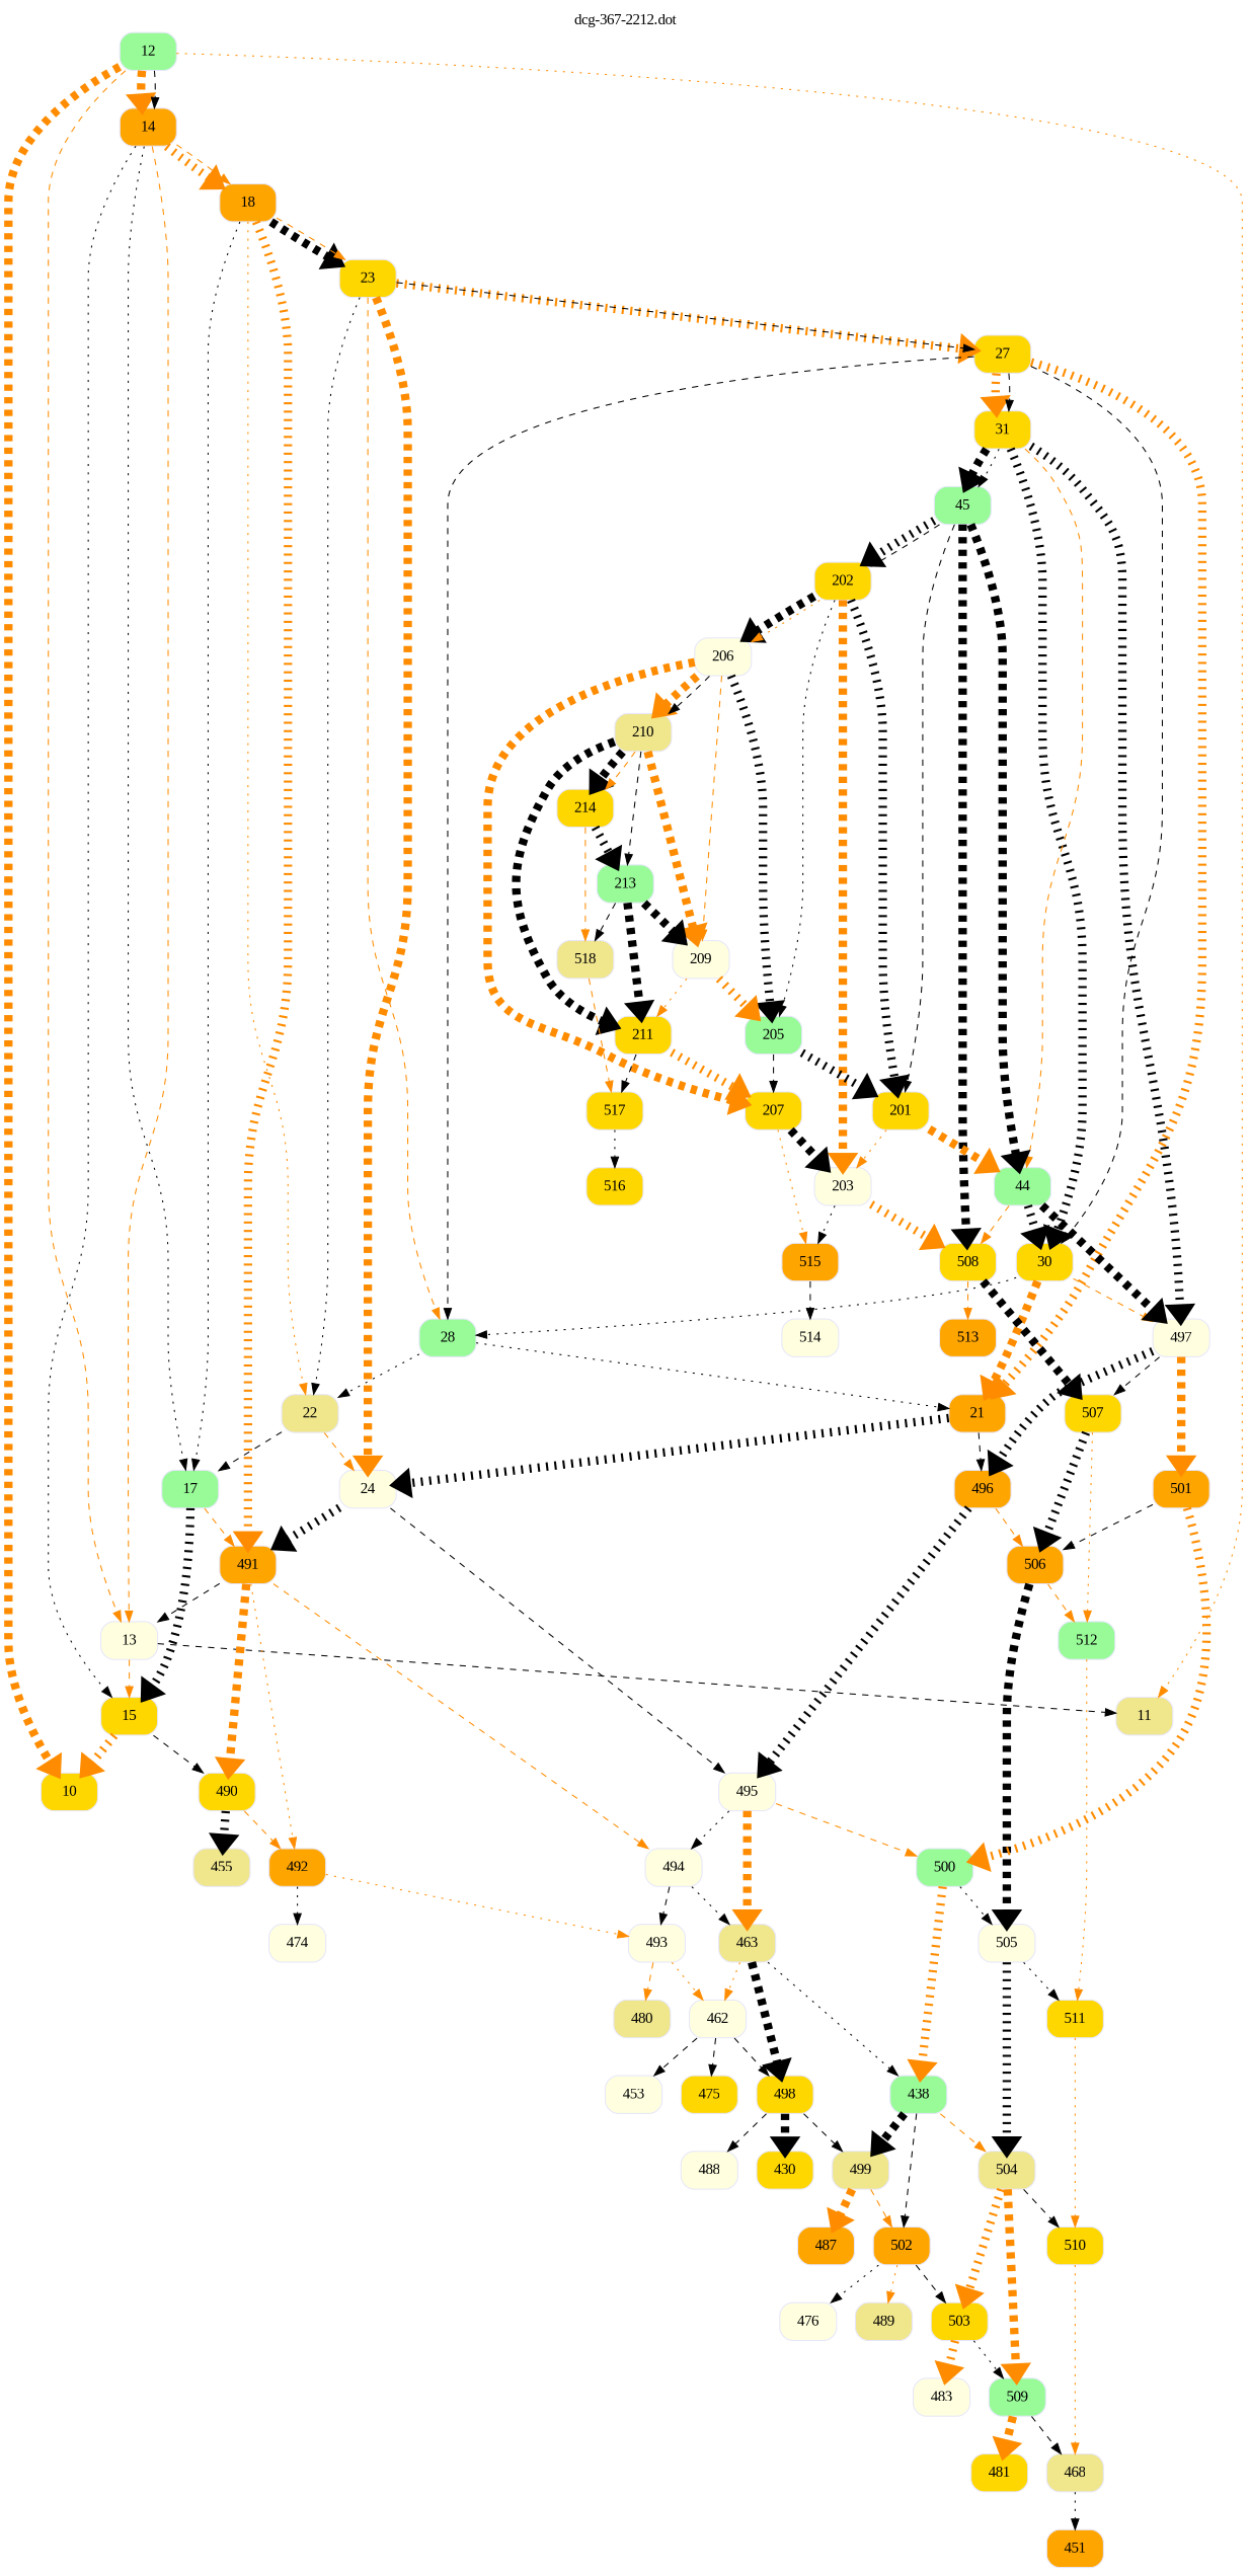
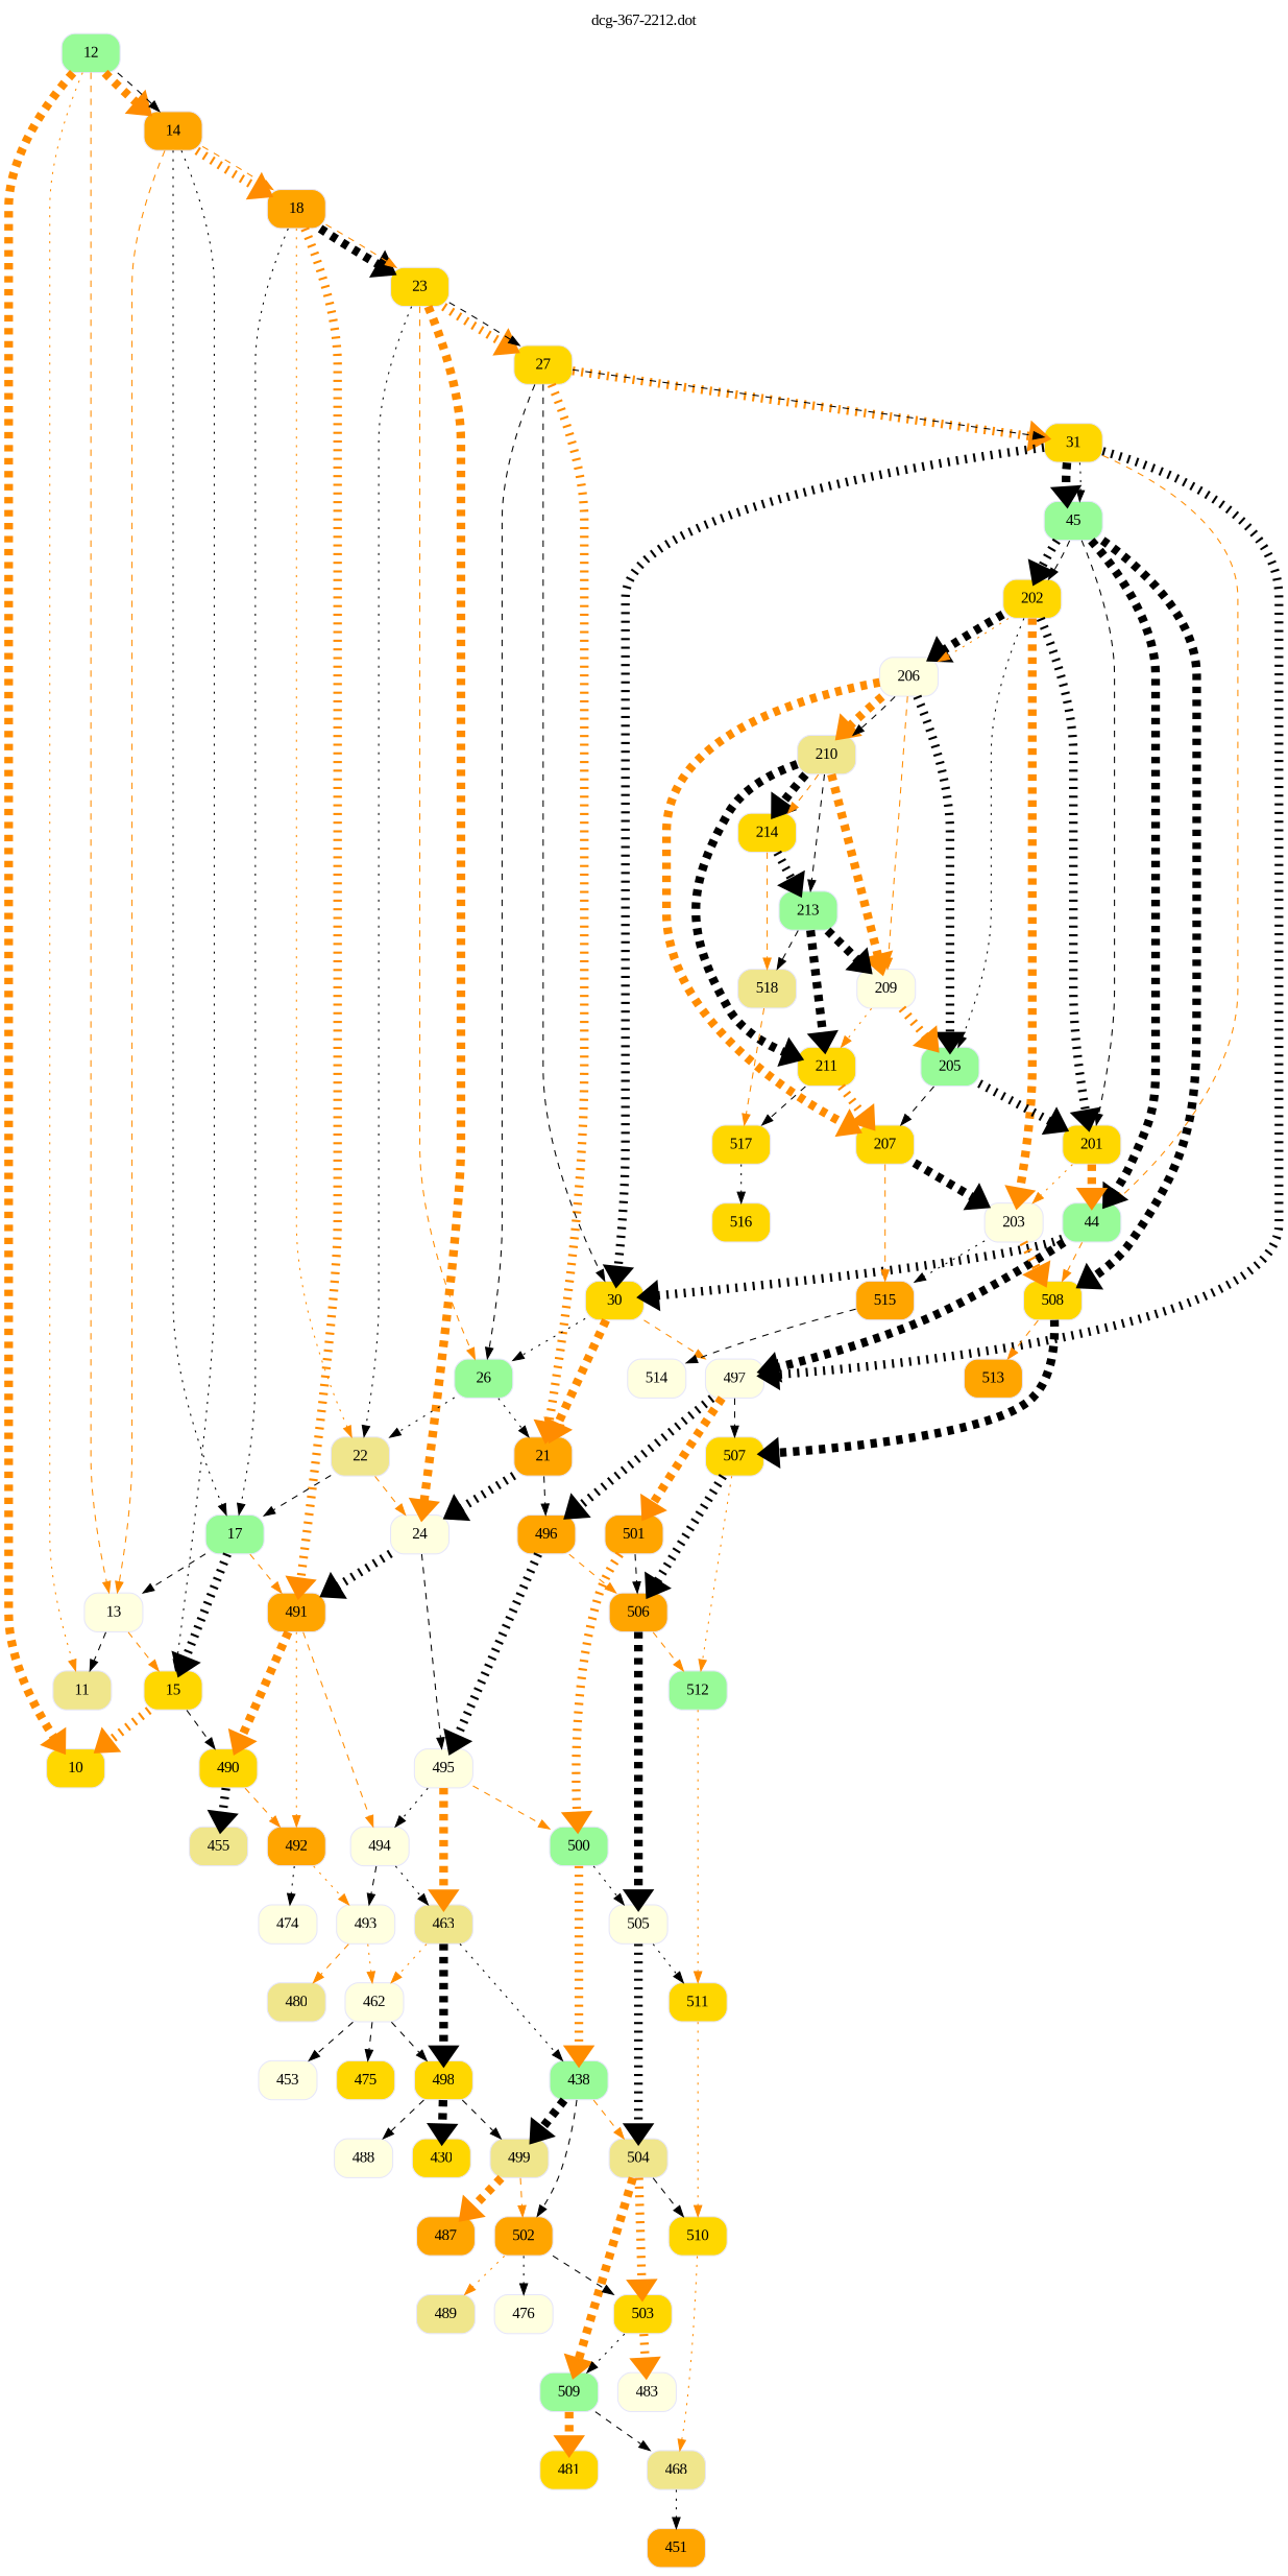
  digraph {
    fontname="Liberation Serif"
    label="dcg-367-2212.dot"
    labelloc=t
    node [color=lavender fillcolor=gold fontname="Liberation Serif" shape=box style="rounded,filled"]
    edge [color=black fontname="Liberation Serif" penwidth=8 style=dashed]
    n1 [fillcolor=palegreen label=12]
    n2 [fillcolor=khaki label=11]
    n3 [label=10]
    n4 [fillcolor=orange label=14]
    n5 [fillcolor=lightyellow label=13]
    n6 [label=15]
    n7 [fillcolor=orange label=18]
    n8 [fillcolor=palegreen label=17]
    n9 [label=490]
    n10 [fillcolor=orange label=491]
    n11 [label=23]
    n12 [fillcolor=khaki label=22]
    n13 [fillcolor=orange label=492]
    n14 [fillcolor=khaki label=455]
    n15 [fillcolor=lightyellow label=494]
    n16 [fillcolor=lightyellow label=24]
    n17 [label=27]
-   n18 [fillcolor=palegreen label=28]
+   n18 [fillcolor=palegreen label=26]
    n19 [fillcolor=khaki label=463]
    n20 [fillcolor=lightyellow label=493]
    n21 [fillcolor=lightyellow label=474]
    n22 [fillcolor=lightyellow label=495]
    n23 [fillcolor=orange label=21]
    n24 [label=31]
    n25 [label=30]
    n26 [fillcolor=palegreen label=500]
    n27 [fillcolor=orange label=496]
    n28 [fillcolor=lightyellow label=497]
    n29 [fillcolor=palegreen label=45]
    n30 [fillcolor=palegreen label=44]
    n31 [fillcolor=orange label=506]
    n32 [label=507]
    n33 [fillcolor=orange label=501]
    n34 [label=508]
    n35 [label=202]
    n36 [label=201]
    n37 [fillcolor=palegreen label=512]
    n38 [fillcolor=orange label=513]
    n39 [fillcolor=lightyellow label=203]
    n40 [fillcolor=lightyellow label=206]
    n41 [fillcolor=palegreen label=205]
    n42 [fillcolor=orange label=515]
    n43 [label=207]
    n44 [fillcolor=khaki label=210]
    n45 [fillcolor=lightyellow label=209]
    n46 [fillcolor=lightyellow label=514]
    n47 [label=211]
    n48 [label=214]
    n49 [fillcolor=palegreen label=213]
    n50 [label=517]
    n51 [fillcolor=khaki label=518]
    n52 [label=516]
    n53 [fillcolor=lightyellow label=505]
    n54 [label=511]
    n55 [fillcolor=khaki label=504]
    n56 [label=510]
    n57 [fillcolor=khaki label=468]
    n58 [fillcolor=orange label=451]
    n59 [label=503]
    n60 [fillcolor=palegreen label=509]
    n61 [fillcolor=lightyellow label=483]
    n62 [label=481]
    n63 [fillcolor=palegreen label=438]
    n64 [fillcolor=khaki label=499]
    n65 [fillcolor=orange label=502]
    n66 [fillcolor=orange label=487]
    n67 [fillcolor=khaki label=489]
    n68 [fillcolor=lightyellow label=476]
    n69 [fillcolor=lightyellow label=462]
    n70 [label=498]
    n71 [fillcolor=khaki label=480]
    n72 [fillcolor=lightyellow label=453]
    n73 [label=475]
    n74 [fillcolor=lightyellow label=488]
    n75 [label=430]
    n1 -> n2 [color=darkorange penwidth=1 style=dotted]
    n1 -> n3 [color=darkorange]
    n1 -> n4 [color=darkorange]
    n1 -> n4 [penwidth=""]
    n1 -> n5 [color=darkorange penwidth=""]
    n4 -> n5 [color=darkorange penwidth=1]
    n4 -> n6 [penwidth=1 style=dotted]
    n4 -> n7 [color=darkorange style=dotted]
    n4 -> n7 [color=darkorange penwidth=""]
    n4 -> n8 [style=dotted penwidth=""]
    n5 -> n2 [penwidth=1]
    n5 -> n6 [color=darkorange penwidth=""]
    n6 -> n3 [color=darkorange style=dotted]
    n6 -> n9 [penwidth=""]
    n7 -> n8 [penwidth=1 style=dotted]
    n7 -> n10 [color=darkorange style=dotted]
    n7 -> n11
    n7 -> n11 [color=darkorange penwidth=""]
    n7 -> n12 [color=darkorange style=dotted penwidth=""]
-   n10 -> n5 [penwidth=1]
+   n8 -> n5 [penwidth=1]
    n8 -> n6 [style=dotted]
    n8 -> n10 [color=darkorange penwidth=""]
    n9 -> n13 [color=darkorange penwidth=""]
    n9 -> n14 [style=dotted]
    n10 -> n9 [color=darkorange]
    n10 -> n13 [color=darkorange penwidth=1 style=dotted]
    n10 -> n15 [color=darkorange penwidth=""]
    n11 -> n12 [penwidth=1 style=dotted]
    n11 -> n16 [color=darkorange]
    n11 -> n17 [color=darkorange style=dotted]
    n11 -> n17 [penwidth=""]
    n11 -> n18 [color=darkorange penwidth=""]
    n12 -> n8 [penwidth=1]
    n12 -> n16 [color=darkorange penwidth=""]
    n13 -> n20 [color=darkorange style=dotted penwidth=""]
    n13 -> n21 [penwidth=1 style=dotted]
    n15 -> n19 [style=dotted penwidth=""]
    n15 -> n20 [penwidth=1]
    n16 -> n10 [style=dotted]
    n16 -> n22 [penwidth=""]
    n17 -> n18 [penwidth=1]
    n17 -> n23 [color=darkorange style=dotted]
    n17 -> n24 [color=darkorange style=dotted]
    n17 -> n24 [penwidth=""]
    n17 -> n25 [penwidth=""]
    n18 -> n12 [penwidth=1 style=dotted]
    n18 -> n23 [style=dotted penwidth=""]
    n19 -> n63 [style=dotted penwidth=""]
    n19 -> n69 [color=darkorange penwidth=1 style=dotted]
    n19 -> n70
    n20 -> n69 [color=darkorange style=dotted penwidth=""]
    n20 -> n71 [color=darkorange penwidth=1]
    n22 -> n15 [penwidth=1 style=dotted]
    n22 -> n19 [color=darkorange]
    n22 -> n26 [color=darkorange penwidth=""]
    n23 -> n16 [style=dotted]
    n23 -> n27 [penwidth=""]
    n24 -> n25 [style=dotted]
    n24 -> n28 [style=dotted]
    n24 -> n29
    n24 -> n29 [style=dotted penwidth=""]
    n24 -> n30 [color=darkorange penwidth=""]
    n25 -> n18 [penwidth=1 style=dotted]
    n25 -> n23 [color=darkorange]
    n25 -> n28 [color=darkorange penwidth=""]
    n26 -> n53 [style=dotted penwidth=""]
    n26 -> n63 [color=darkorange style=dotted]
    n27 -> n22 [style=dotted]
    n27 -> n31 [color=darkorange penwidth=""]
    n28 -> n27 [style=dotted]
    n28 -> n32 [penwidth=""]
    n28 -> n33 [color=darkorange]
    n29 -> n30
    n29 -> n34
    n29 -> n35 [style=dotted]
    n29 -> n35 [penwidth=""]
    n29 -> n36 [penwidth=""]
    n30 -> n25 [style=dotted]
    n30 -> n28
    n30 -> n34 [color=darkorange penwidth=""]
    n31 -> n37 [color=darkorange penwidth=""]
    n31 -> n53
    n32 -> n31 [style=dotted]
    n32 -> n37 [color=darkorange penwidth=1 style=dotted]
    n33 -> n26 [color=darkorange style=dotted]
    n33 -> n31 [penwidth=""]
    n34 -> n32
    n34 -> n38 [color=darkorange penwidth=1]
    n35 -> n36 [style=dotted]
    n35 -> n39 [color=darkorange]
    n35 -> n40
    n35 -> n40 [color=darkorange style=dotted penwidth=""]
    n35 -> n41 [style=dotted penwidth=""]
    n36 -> n30 [color=darkorange]
    n36 -> n39 [color=darkorange style=dotted penwidth=""]
    n37 -> n54 [color=darkorange penwidth=1 style=dotted]
    n39 -> n34 [color=darkorange style=dotted]
    n39 -> n42 [style=dotted penwidth=""]
    n40 -> n41 [style=dotted]
    n40 -> n43 [color=darkorange]
    n40 -> n44 [color=darkorange]
    n40 -> n44 [penwidth=""]
    n40 -> n45 [color=darkorange penwidth=""]
    n41 -> n36 [style=dotted]
    n41 -> n43 [penwidth=""]
    n42 -> n46 [penwidth=1]
    n43 -> n39
-   n43 -> n42 [color=darkorange penwidth=1 style=dotted]
+   n43 -> n42 [color=darkorange penwidth=1]
    n44 -> n45 [color=darkorange]
    n44 -> n47
    n44 -> n48
    n44 -> n48 [color=darkorange penwidth=""]
    n44 -> n49 [penwidth=""]
    n45 -> n41 [color=darkorange style=dotted]
    n45 -> n47 [color=darkorange style=dotted penwidth=""]
    n47 -> n43 [color=darkorange style=dotted]
    n47 -> n50 [penwidth=""]
    n48 -> n49 [style=dotted]
    n48 -> n51 [color=darkorange penwidth=1]
    n49 -> n45
    n49 -> n47
    n49 -> n51 [penwidth=""]
    n50 -> n52 [penwidth=1 style=dotted]
    n51 -> n50 [color=darkorange penwidth=1]
    n53 -> n54 [style=dotted penwidth=""]
    n53 -> n55 [style=dotted]
    n54 -> n56 [color=darkorange penwidth=1 style=dotted]
    n55 -> n56 [penwidth=""]
    n55 -> n59 [color=darkorange style=dotted]
    n55 -> n60 [color=darkorange]
    n56 -> n57 [color=darkorange penwidth=1 style=dotted]
    n57 -> n58 [penwidth=1 style=dotted]
    n59 -> n60 [style=dotted penwidth=""]
    n59 -> n61 [color=darkorange style=dotted]
    n60 -> n57 [penwidth=""]
    n60 -> n62 [color=darkorange]
    n63 -> n55 [color=darkorange penwidth=""]
    n63 -> n64
    n63 -> n65 [penwidth=1]
    n64 -> n65 [color=darkorange penwidth=""]
    n64 -> n66 [color=darkorange]
    n65 -> n59 [penwidth=""]
    n65 -> n67 [color=darkorange penwidth=1 style=dotted]
    n65 -> n68 [penwidth=1 style=dotted]
    n69 -> n70 [penwidth=""]
    n69 -> n72 [penwidth=1]
    n69 -> n73 [penwidth=1]
    n70 -> n64 [penwidth=""]
    n70 -> n74 [penwidth=1]
    n70 -> n75
  }
